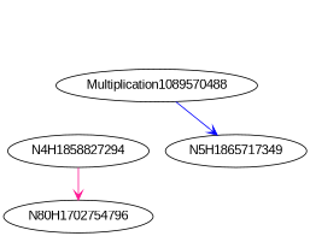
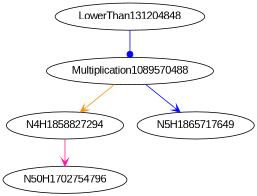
  digraph {
    fontname="Liberation Sans"
    node [fontname="Liberation Sans"]
    edge [arrowhead=vee color=blue fontname="Liberation Sans"]
    Multiplication1089570488
    N4H1858827294
-   N5H1865717349
-   N50H1702754796 [label=N80H1702754796]
+   N5H1865717349 [label=N5H1865717649]
+   N50H1702754796
+   LowerThan131204848
+   Multiplication1089570488 -> N4H1858827294 [color=darkorange]
    Multiplication1089570488 -> N5H1865717349
    N4H1858827294 -> N50H1702754796 [color=deeppink]
+   LowerThan131204848 -> Multiplication1089570488 [arrowhead=dot]
  }
